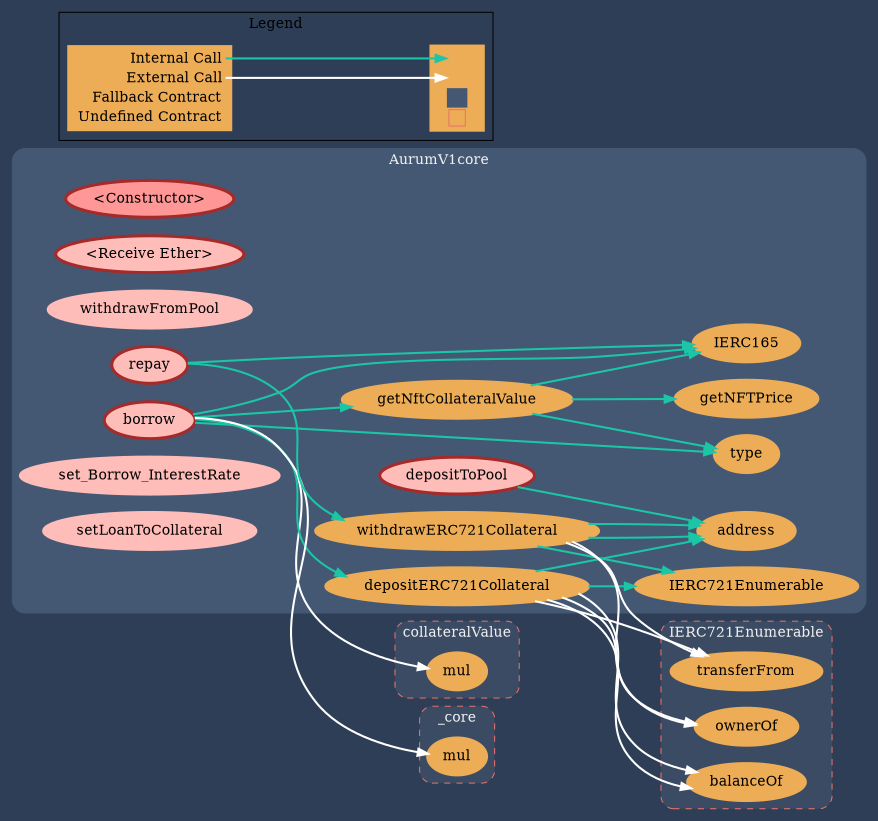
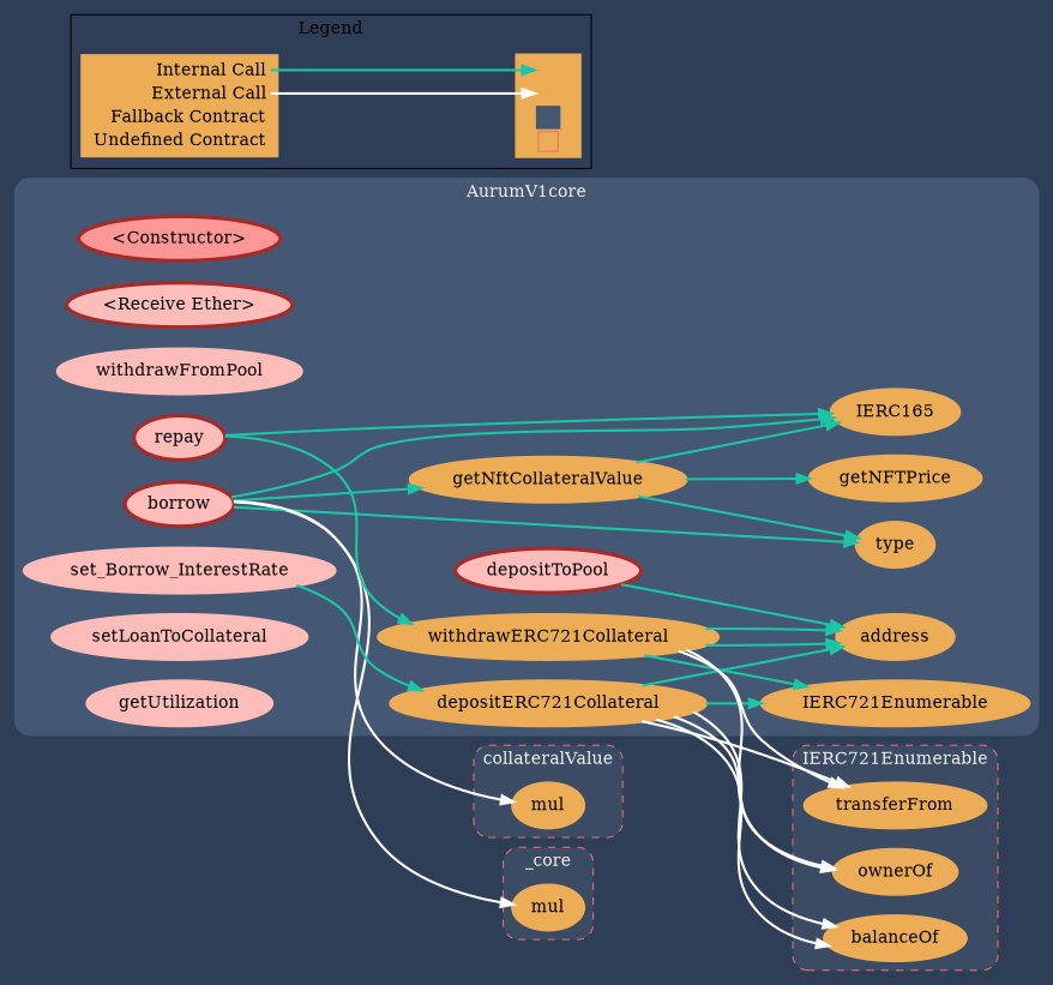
  digraph {
    bgcolor="#2e3e56"
    compound=true
    rankdir=LR
    node [color="#edad56" fillcolor="#edad56" penwidth=3 style=filled]
    edge [color="#1bc6a6" fontname="helvetica Neue Ultra Light" penwidth=2]
    n1 [label=mul]
    n2 [color=brown fillcolor="#FF9797" label="<Constructor>"]
    n3 [color=brown fillcolor="#ffbdb9" label="<Receive Ether>"]
    n4 [color=brown fillcolor="#ffbdb9" label=depositToPool]
    n5 [color="#ffbdb9" fillcolor="#ffbdb9" label=withdrawFromPool]
    n6 [color=brown fillcolor="#ffbdb9" label=borrow]
    n7 [color=brown fillcolor="#ffbdb9" label=repay]
    n8 [color="#ffbdb9" fillcolor="#ffbdb9" label=set_Borrow_InterestRate]
    n9 [color="#ffbdb9" fillcolor="#ffbdb9" label=setLoanToCollateral]
+   n10 [color="#ffbdb9" fillcolor="#ffbdb9" label=getUtilization]
    n11 [label=getNftCollateralValue]
    n12 [label=depositERC721Collateral]
    n13 [label=withdrawERC721Collateral]
    n14 [label=address]
    n15 [label=IERC165]
    n16 [label=type]
    n17 [label=getNFTPrice]
    n18 [label=IERC721Enumerable]
    n19 [label=mul]
    n20 [label=<<table border="0" cellpadding="2" cellspacing="0" cellborder="0">   <tr><td align="right" port="i1">Internal Call</td></tr>   <tr><td align="right" port="i2">External Call</td></tr>   <tr><td align="right" port="i3">Fallback Contract</td></tr>   <tr><td align="right" port="i4">Undefined Contract</td></tr>   </table>> shape=plaintext]
    n21 [label=<<table border="0" cellpadding="2" cellspacing="0" cellborder="0">   <tr><td port="i1">&nbsp;&nbsp;&nbsp;</td></tr>   <tr><td port="i2">&nbsp;&nbsp;&nbsp;</td></tr>   <tr><td port="i3" bgcolor="#445773">&nbsp;&nbsp;&nbsp;</td></tr>   <tr><td port="i4">     <table border="1" cellborder="0" cellspacing="0" cellpadding="7" color="#e8726d">       <tr>        <td></td>       </tr>      </table>   </td></tr>   </table>> shape=plaintext]
    n22 [label=balanceOf]
    n23 [label=ownerOf]
    n24 [label=transferFrom]
    subgraph cluster_1 {
      bgcolor="#3b4b63"
      color="#e8726d"
      fontcolor="#f0f0f0"
      label=collateralValue
      style="rounded,dashed"
      n1
    }
    subgraph cluster_2 {
      bgcolor="#445773"
      color="#445773"
      fontcolor="#f0f0f0"
      label=AurumV1core
      style=rounded
      n2
      n3
      n4
      n5
      n6
      n7
      n8
      n9
+     n10
      n11
      n12
      n13
      n14
      n15
      n16
      n17
      n18
    }
    subgraph cluster_3 {
      bgcolor="#3b4b63"
      color="#e8726d"
      fontcolor="#f0f0f0"
      label=_core
      style="rounded,dashed"
      n19
    }
    subgraph cluster_4 {
      label=Legend
      n20
      n21
    }
    subgraph cluster_5 {
      bgcolor="#3b4b63"
      color="#e8726d"
      fontcolor="#f0f0f0"
      label=IERC721Enumerable
      style="rounded,dashed"
      n22
      n23
      n24
    }
    n4 -> n14
    n6 -> n1 [color=white]
    n6 -> n11
-   n6 -> n12
+   n8 -> n12
    n6 -> n15
    n6 -> n16
    n6 -> n19 [color=white]
    n7 -> n13
    n7 -> n15
    n11 -> n15
    n11 -> n16
    n11 -> n17
    n12 -> n14
    n12 -> n18
    n12 -> n22 [color=white]
    n12 -> n22 [color=white]
    n12 -> n23 [color=white]
    n12 -> n24 [color=white]
    n13 -> n14
    n13 -> n14
    n13 -> n18
    n13 -> n23 [color=white]
    n13 -> n24 [color=white]
    n20 -> n21 [headport="i1:w" tailport="i1:e"]
    n20 -> n21 [color=white headport="i2:w" tailport="i2:e"]
  }
